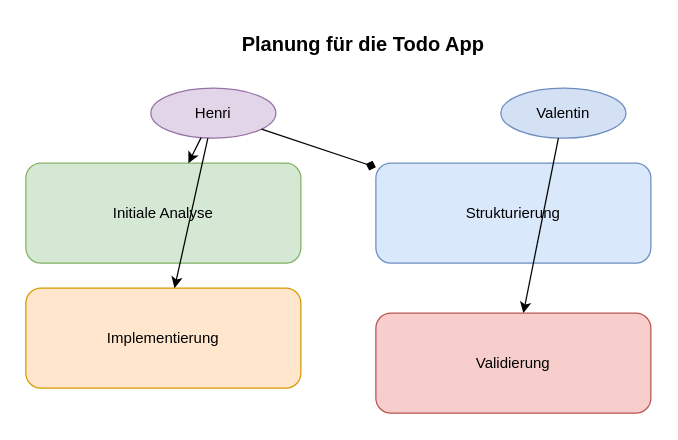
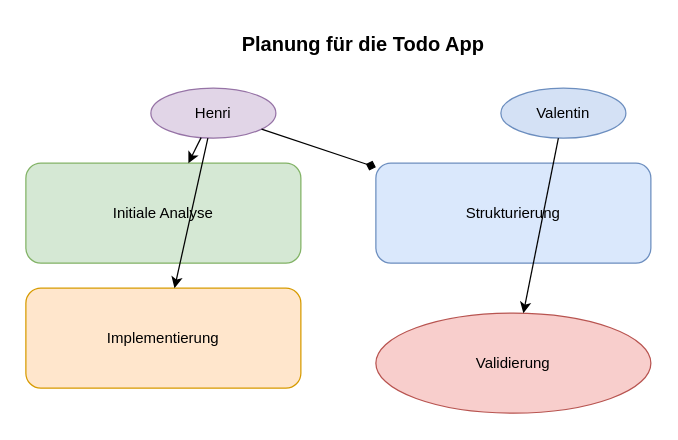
  <mxCell id="0" />
  <mxCell id="1" parent="0" />
  <mxCell id="2" value="Initiale Analyse" style="rounded=1;whiteSpace=wrap;html=1;fillColor=#d5e8d4;strokeColor=#82b366;" parent="1" vertex="1"><mxGeometry x="20" y="130" width="220" height="80" as="geometry" /></mxCell>
  <mxCell id="3" value="Strukturierung" style="rounded=1;whiteSpace=wrap;html=1;fillColor=#dae8fc;strokeColor=#6c8ebf;" parent="1" vertex="1"><mxGeometry x="300" y="130" width="220" height="80" as="geometry" /></mxCell>
  <mxCell id="4" value="Implementierung" style="rounded=1;whiteSpace=wrap;html=1;fillColor=#ffe6cc;strokeColor=#d79b00;" parent="1" vertex="1"><mxGeometry x="20" y="230" width="220" height="80" as="geometry" /></mxCell>
- <mxCell id="5" value="Validierung" style="rounded=1;whiteSpace=wrap;html=1;fillColor=#f8cecc;strokeColor=#b85450;" parent="1" vertex="1"><mxGeometry x="300" y="250" width="220" height="80" as="geometry" /></mxCell>
+ <mxCell id="5" value="Validierung" style="ellipse;whiteSpace=wrap;html=1;fillColor=#f8cecc;strokeColor=#b85450;" parent="1" vertex="1"><mxGeometry x="300" y="250" width="220" height="80" as="geometry" /></mxCell>
  <mxCell id="6" value="Henri" style="ellipse;whiteSpace=wrap;html=1;fillColor=#e1d5e7;strokeColor=#9673a6;" parent="1" vertex="1"><mxGeometry x="120" y="70" width="100" height="40" as="geometry" /></mxCell>
  <mxCell id="7" value="Valentin" style="ellipse;whiteSpace=wrap;html=1;fillColor=#d4e1f5;strokeColor=#6c8ebf;" parent="1" vertex="1"><mxGeometry x="400" y="70" width="100" height="40" as="geometry" /></mxCell>
  <mxCell id="8" value="" style="endArrow=classic;html=1;rounded=0;" parent="1" source="6" target="2" edge="1"><mxGeometry relative="1" as="geometry" /></mxCell>
  <mxCell id="9" value="" style="endArrow=diamond;html=1;rounded=0;" parent="1" source="6" target="3" edge="1"><mxGeometry relative="1" as="geometry" /></mxCell>
  <mxCell id="10" value="" style="endArrow=classic;html=1;rounded=0;" parent="1" source="6" target="4" edge="1"><mxGeometry relative="1" as="geometry" /></mxCell>
  <mxCell id="11" value="" style="endArrow=classic;html=1;rounded=0;" parent="1" source="7" target="5" edge="1"><mxGeometry relative="1" as="geometry" /></mxCell>
  <mxCell id="12" value="Planung für die Todo App" style="text;html=1;strokeColor=none;fillColor=none;align=center;verticalAlign=middle;whiteSpace=wrap;rounded=0;fontStyle=1;fontSize=16;" parent="1" vertex="1"><mxGeometry x="90" y="20" width="400" height="30" as="geometry" /></mxCell>
